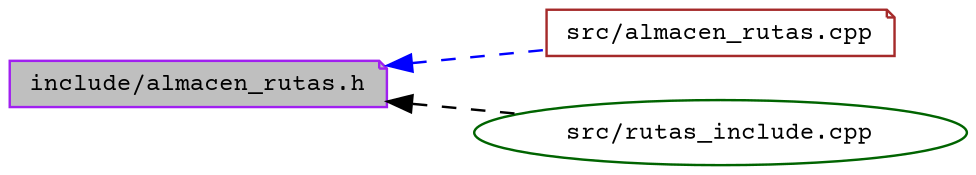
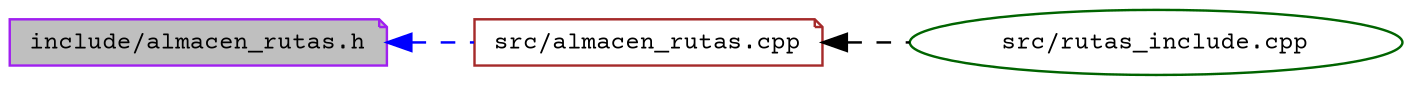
  digraph {
    fontname="Courier Prime"
    rankdir=LR
    node [fillcolor=white fontname="Courier Prime" fontsize=10 shape=note style=filled]
    edge [dir=back fontname="Courier Prime" fontsize=10 labelfontname=Helvetica labelfontsize=10 style=dashed]
    n1 [color=purple fillcolor=grey75 fontcolor=black height=0.2 label="include/almacen_rutas.h" width=0.4]
    n2 [color=brown height=0.2 label="src/almacen_rutas.cpp" width=0.4]
    n3 [color=darkgreen height=0.2 label="src/rutas_include.cpp" shape=ellipse width=0.4]
    n1 -> n2 [color=blue]
-   n1 -> n3 [color=black]
+   n2 -> n3 [color=black]
  }
